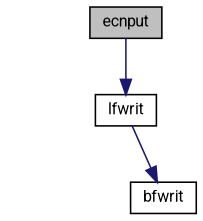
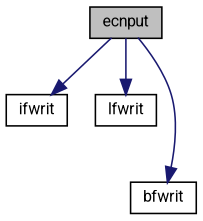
  digraph {
    fontname=Roboto
    rankdir=TB
    node [color=black fillcolor=white fontname=Roboto fontsize=10 shape=record style=filled]
    edge [color=midnightblue fontname=Roboto fontsize=10 labelfontname=Helvetica labelfontsize=10 style=solid]
    n1 [fillcolor=grey75 fontcolor=black height=0.2 label=ecnput width=0.4]
+   n2 [height=0.2 label=ifwrit width=0.4]
    n3 [height=0.2 label=lfwrit width=0.4]
    n4 [height=0.2 label=bfwrit width=0.4]
+   n1 -> n2
    n1 -> n3
-   n3 -> n4
+   n1 -> n4
  }
